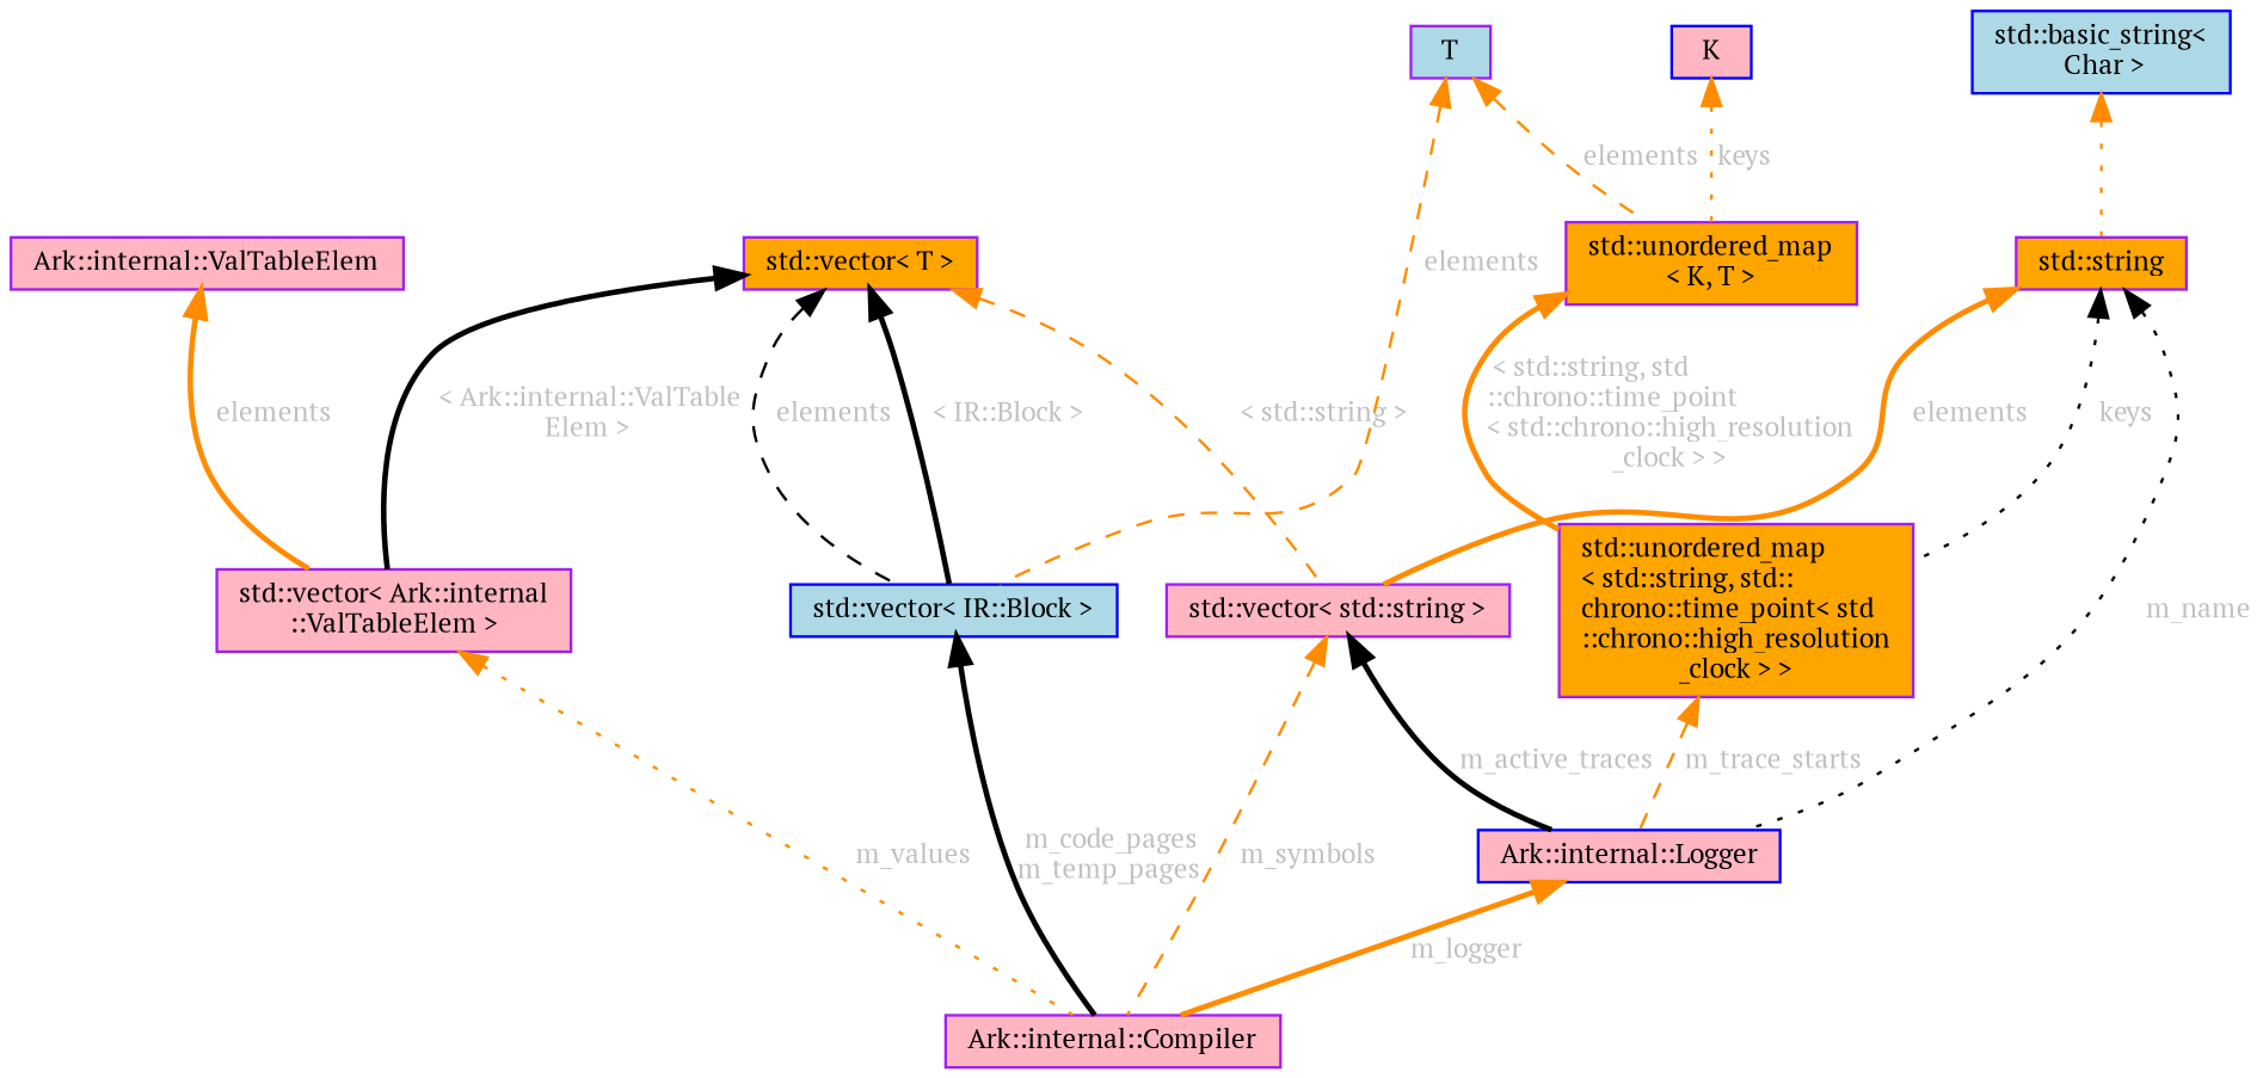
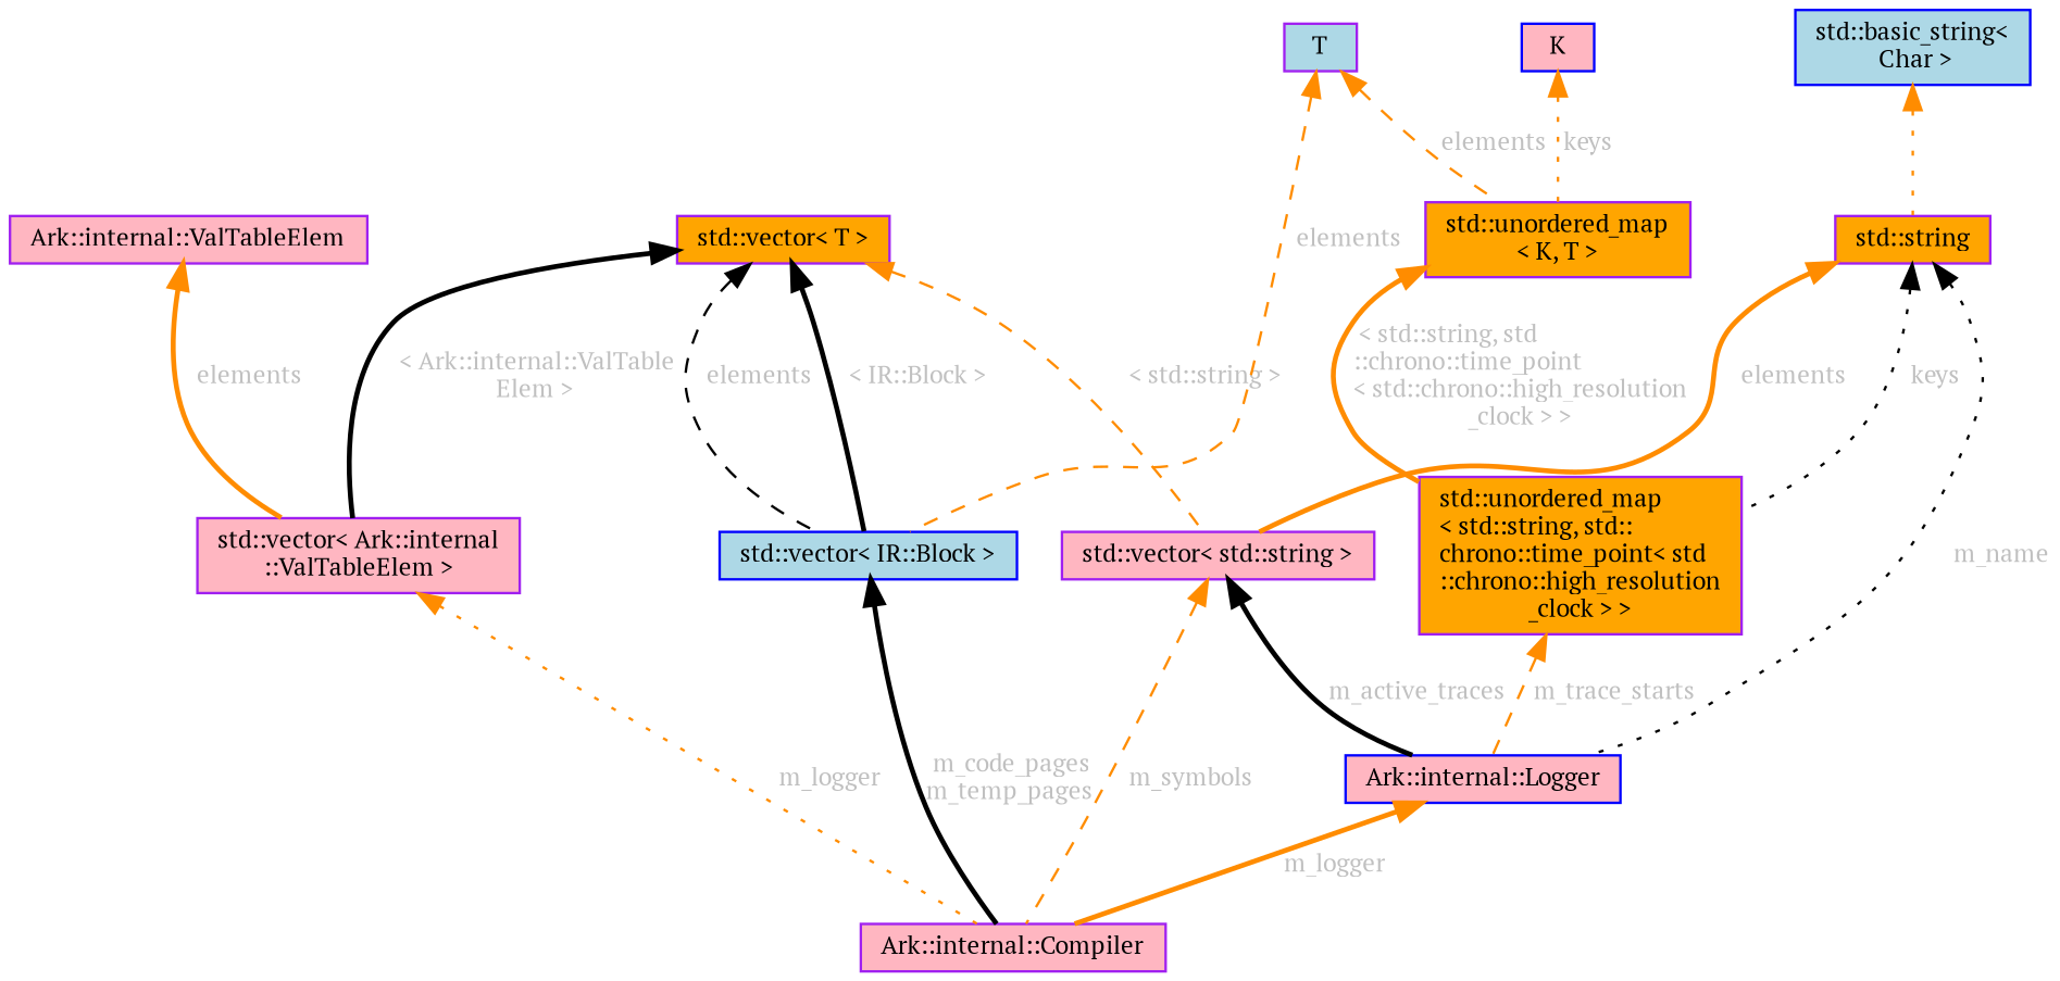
  digraph {
    fontname="PT Serif"
    rankdir=TB
    node [color=purple fillcolor=lightpink fontname="PT Serif" fontsize=10 shape=box style=filled]
    edge [color=darkorange dir=back fontcolor=grey fontname="PT Serif" fontsize=10 labelfontname=Helvetica labelfontsize=10 style=bold]
    n1 [fontcolor=black height=0.2 label="Ark::internal::Compiler" width=0.4]
    n2 [height=0.2 label="std::vector\< std::string \>" width=0.4]
    n3 [color=blue height=0.2 label="Ark::internal::Logger" width=0.4]
    n4 [fillcolor=orange height=0.2 label="std::string" width=0.4]
    n5 [fillcolor=orange height=0.2 label="std::unordered_map\l\< std::string, std::\lchrono::time_point\< std\l::chrono::high_resolution\l_clock \> \>" width=0.4]
    n6 [color=blue fillcolor=lightblue height=0.2 label="std::basic_string\<\l Char \>" width=0.4]
    n7 [fillcolor=orange height=0.2 label="std::vector\< T \>" width=0.4]
    n8 [height=0.2 label="std::vector\< Ark::internal\l::ValTableElem \>" width=0.4]
    n9 [color=blue fillcolor=lightblue height=0.2 label="std::vector\< IR::Block \>" width=0.4]
    n10 [fillcolor=lightblue height=0.2 label=T width=0.4]
    n11 [fillcolor=orange height=0.2 label="std::unordered_map\l\< K, T \>" width=0.4]
    n12 [height=0.2 label="Ark::internal::ValTableElem" width=0.4]
    n13 [color=blue height=0.2 label=K width=0.4]
    n2 -> n1 [label=" m_symbols" style=dashed]
    n2 -> n3 [color=black label=" m_active_traces"]
    n3 -> n1 [label=" m_logger"]
    n4 -> n2 [label=" elements"]
    n4 -> n3 [color=black label=" m_name" style=dotted]
    n4 -> n5 [color=black label=" keys" style=dotted]
    n5 -> n3 [label=" m_trace_starts" style=dashed]
    n6 -> n4 [style=dotted fontcolor=""]
    n7 -> n2 [label=" \< std::string \>" style=dashed]
    n7 -> n8 [color=black label=" \< Ark::internal::ValTable\lElem \>"]
    n7 -> n9 [color=black label=" elements" style=dashed]
    n7 -> n9 [color=black label=" \< IR::Block \>"]
-   n8 -> n1 [label=" m_values" style=dotted]
+   n8 -> n1 [label=" m_logger" style=dotted]
    n9 -> n1 [color=black label=" m_code_pages\nm_temp_pages"]
    n10 -> n9 [label=" elements" style=dashed]
    n10 -> n11 [label=" elements" style=dashed]
    n11 -> n5 [label=" \< std::string, std\l::chrono::time_point\l\< std::chrono::high_resolution\l_clock \> \>"]
    n12 -> n8 [label=" elements"]
    n13 -> n11 [label=" keys" style=dotted]
  }
